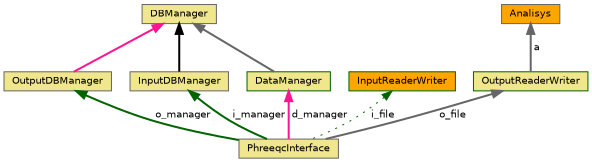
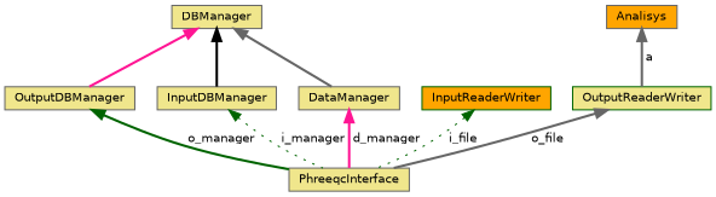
  digraph {
    node [color=gray40 fillcolor=khaki fontname=Helvetica fontsize=10 shape=record style=filled]
    edge [color=darkgreen dir=back fontname=Helvetica fontsize=10 labelfontname=Helvetica labelfontsize=10 style=bold]
    n1 [fontcolor=black height=0.2 label=PhreeqcInterface width=0.4]
    n2 [height=0.2 label=OutputDBManager width=0.4]
    n3 [height=0.2 label=DBManager width=0.4]
    n4 [height=0.2 label=InputDBManager width=0.4]
-   n5 [color=darkgreen height=0.2 label=DataManager width=0.4]
+   n5 [height=0.2 label=DataManager width=0.4]
    n6 [color=darkgreen fillcolor=orange height=0.2 label=InputReaderWriter width=0.4]
    n7 [color=darkgreen height=0.2 label=OutputReaderWriter width=0.4]
    n8 [fillcolor=orange height=0.2 label=Analisys width=0.4]
    n2 -> n1 [label=" o_manager"]
    n3 -> n2 [color=deeppink]
    n3 -> n4 [color=black]
    n3 -> n5 [color=gray40]
-   n4 -> n1 [label=" i_manager"]
+   n4 -> n1 [label=" i_manager" style=dotted]
    n5 -> n1 [color=deeppink label=" d_manager"]
    n6 -> n1 [label=" i_file" style=dotted]
    n7 -> n1 [color=gray40 label=" o_file"]
    n8 -> n7 [color=gray40 label=" a"]
  }
